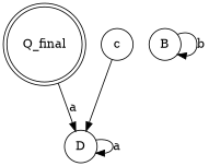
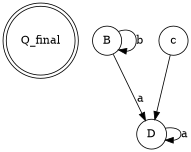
  digraph {
    node [shape=circle]
    Q_final [shape=doublecircle]
    B
    D
    c
    B -> B [label=b]
-   Q_final -> D [label=a]
+   B -> D [label=a]
    D -> D [label=a]
    c -> D
  }
